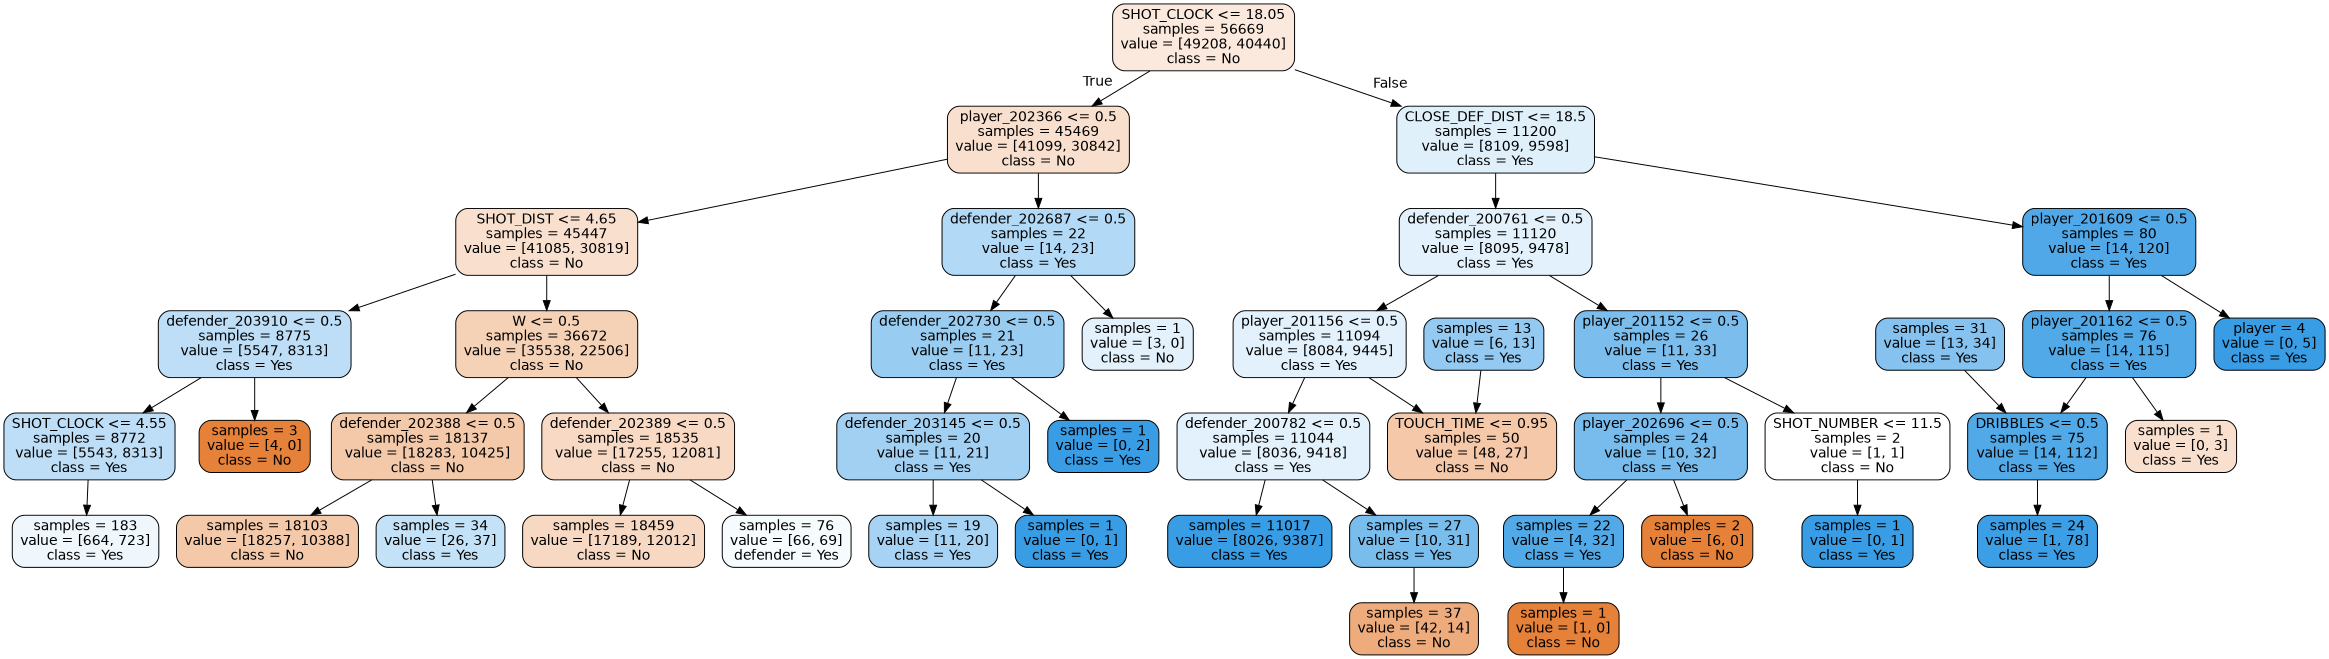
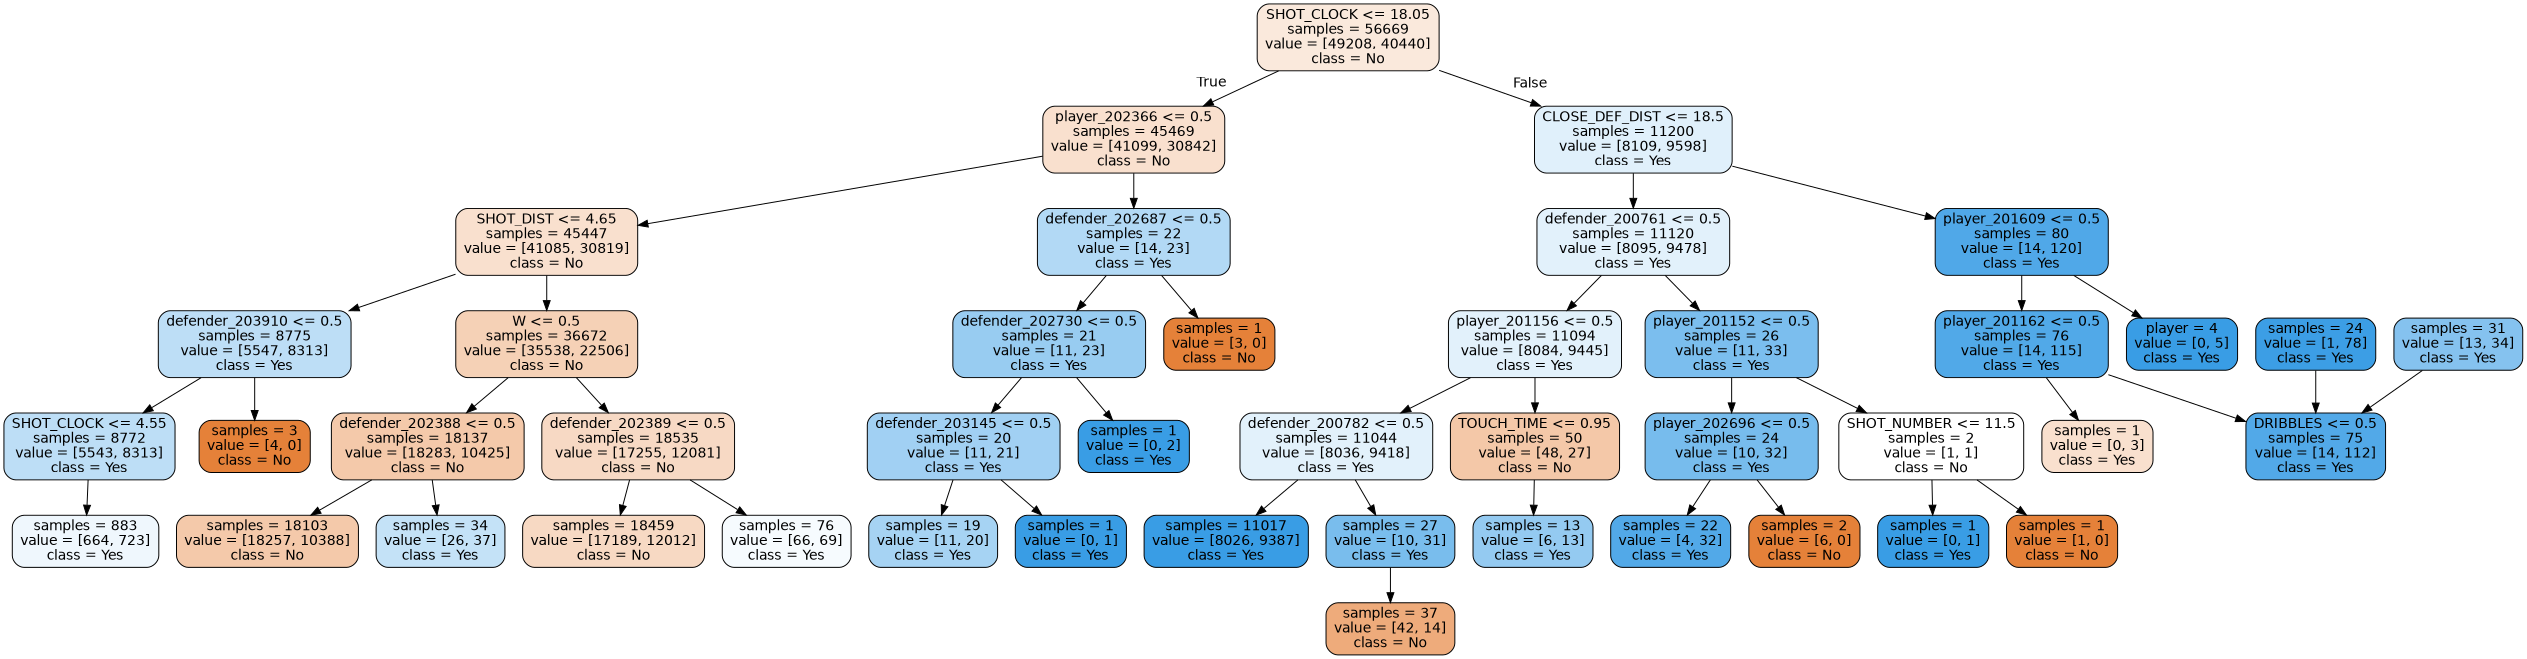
  digraph {
    node [color=black fillcolor="#399de5" fontname=helvetica shape=box style="filled, rounded"]
    edge [fontname=helvetica]
    n1 [fillcolor="#fae9dc" label="SHOT_CLOCK <= 18.05\nsamples = 56669\nvalue = [49208, 40440]\nclass = No"]
    n2 [fillcolor="#f9e0ce" label="player_202366 <= 0.5\nsamples = 45469\nvalue = [41099, 30842]\nclass = No"]
    n3 [fillcolor="#e0f0fb" label="CLOSE_DEF_DIST <= 18.5\nsamples = 11200\nvalue = [8109, 9598]\nclass = Yes"]
    n4 [fillcolor="#f9e0ce" label="SHOT_DIST <= 4.65\nsamples = 45447\nvalue = [41085, 30819]\nclass = No"]
    n5 [fillcolor="#b2d9f5" label="defender_202687 <= 0.5\nsamples = 22\nvalue = [14, 23]\nclass = Yes"]
    n6 [fillcolor="#e2f1fb" label="defender_200761 <= 0.5\nsamples = 11120\nvalue = [8095, 9478]\nclass = Yes"]
    n7 [fillcolor="#50a8e8" label="player_201609 <= 0.5\nsamples = 80\nvalue = [14, 120]\nclass = Yes"]
    n8 [fillcolor="#bddef6" label="defender_203910 <= 0.5\nsamples = 8775\nvalue = [5547, 8313]\nclass = Yes"]
    n9 [fillcolor="#f5d1b6" label="W <= 0.5\nsamples = 36672\nvalue = [35538, 22506]\nclass = No"]
    n10 [fillcolor="#98ccf1" label="defender_202730 <= 0.5\nsamples = 21\nvalue = [11, 23]\nclass = Yes"]
-   n11 [fillcolor="#e2f1fb" label="samples = 1\nvalue = [3, 0]\nclass = No"]
+   n11 [fillcolor="#e58139" label="samples = 1\nvalue = [3, 0]\nclass = No"]
    n12 [fillcolor="#bddef6" label="SHOT_CLOCK <= 4.55\nsamples = 8772\nvalue = [5543, 8313]\nclass = Yes"]
    n13 [fillcolor="#e58139" label="samples = 3\nvalue = [4, 0]\nclass = No"]
    n14 [fillcolor="#f4c9aa" label="defender_202388 <= 0.5\nsamples = 18137\nvalue = [18283, 10425]\nclass = No"]
    n15 [fillcolor="#f7d9c4" label="defender_202389 <= 0.5\nsamples = 18535\nvalue = [17255, 12081]\nclass = No"]
-   n16 [fillcolor="#eff7fd" label="samples = 183\nvalue = [664, 723]\nclass = Yes"]
+   n16 [fillcolor="#eff7fd" label="samples = 883\nvalue = [664, 723]\nclass = Yes"]
    n17 [fillcolor="#f4c9aa" label="samples = 18103\nvalue = [18257, 10388]\nclass = No"]
    n18 [fillcolor="#c4e2f7" label="samples = 34\nvalue = [26, 37]\nclass = Yes"]
    n19 [fillcolor="#f7d9c3" label="samples = 18459\nvalue = [17189, 12012]\nclass = No"]
-   n20 [fillcolor="#f6fbfe" label="samples = 76\nvalue = [66, 69]\ndefender = Yes"]
+   n20 [fillcolor="#f6fbfe" label="samples = 76\nvalue = [66, 69]\nclass = Yes"]
    n21 [fillcolor="#a1d0f3" label="defender_203145 <= 0.5\nsamples = 20\nvalue = [11, 21]\nclass = Yes"]
    n22 [label="samples = 1\nvalue = [0, 2]\nclass = Yes"]
    n23 [fillcolor="#a6d3f3" label="samples = 19\nvalue = [11, 20]\nclass = Yes"]
    n24 [label="samples = 1\nvalue = [0, 1]\nclass = Yes"]
    n25 [fillcolor="#e2f1fb" label="player_201156 <= 0.5\nsamples = 11094\nvalue = [8084, 9445]\nclass = Yes"]
    n26 [fillcolor="#7bbeee" label="player_201152 <= 0.5\nsamples = 26\nvalue = [11, 33]\nclass = Yes"]
    n27 [fillcolor="#51a9e8" label="player_201162 <= 0.5\nsamples = 76\nvalue = [14, 115]\nclass = Yes"]
    n28 [label="player = 4\nvalue = [0, 5]\nclass = Yes"]
    n29 [fillcolor="#e2f1fb" label="defender_200782 <= 0.5\nsamples = 11044\nvalue = [8036, 9418]\nclass = Yes"]
    n30 [fillcolor="#f4c8a8" label="TOUCH_TIME <= 0.95\nsamples = 50\nvalue = [48, 27]\nclass = No"]
    n31 [fillcolor="#77bced" label="player_202696 <= 0.5\nsamples = 24\nvalue = [10, 32]\nclass = Yes"]
    n32 [fillcolor="#ffffff" label="SHOT_NUMBER <= 11.5\nsamples = 2\nvalue = [1, 1]\nclass = No"]
    n33 [label="samples = 11017\nvalue = [8026, 9387]\nclass = Yes"]
    n34 [fillcolor="#79bded" label="samples = 27\nvalue = [10, 31]\nclass = Yes"]
    n35 [fillcolor="#94caf1" label="samples = 13\nvalue = [6, 13]\nclass = Yes"]
    n36 [fillcolor="#eeab7b" label="samples = 37\nvalue = [42, 14]\nclass = No"]
    n37 [fillcolor="#52a9e8" label="samples = 22\nvalue = [4, 32]\nclass = Yes"]
    n38 [fillcolor="#e58139" label="samples = 2\nvalue = [6, 0]\nclass = No"]
    n39 [label="samples = 1\nvalue = [0, 1]\nclass = Yes"]
    n40 [fillcolor="#e58139" label="samples = 1\nvalue = [1, 0]\nclass = No"]
    n41 [fillcolor="#52a9e8" label="DRIBBLES <= 0.5\nsamples = 75\nvalue = [14, 112]\nclass = Yes"]
    n42 [fillcolor="#f9e0ce" label="samples = 1\nvalue = [0, 3]\nclass = Yes"]
    n43 [fillcolor="#3c9ee5" label="samples = 24\nvalue = [1, 78]\nclass = Yes"]
    n44 [fillcolor="#85c2ef" label="samples = 31\nvalue = [13, 34]\nclass = Yes"]
    n1 -> n2 [headlabel=True labelangle=45 labeldistance=2.5]
    n1 -> n3 [headlabel=False labelangle=-45 labeldistance=2.5]
    n2 -> n4
    n2 -> n5
    n3 -> n6
    n3 -> n7
    n4 -> n8
    n4 -> n9
    n5 -> n10
    n5 -> n11
    n6 -> n25
    n6 -> n26
    n7 -> n27
    n7 -> n28
    n8 -> n12
    n8 -> n13
    n9 -> n14
    n9 -> n15
    n10 -> n21
    n10 -> n22
    n12 -> n16
    n14 -> n17
    n14 -> n18
    n15 -> n19
    n15 -> n20
    n21 -> n23
    n21 -> n24
    n25 -> n29
    n25 -> n30
    n26 -> n31
    n26 -> n32
    n27 -> n41
    n27 -> n42
    n29 -> n33
    n29 -> n34
-   n35 -> n30
+   n30 -> n35
    n31 -> n37
    n31 -> n38
    n32 -> n39
-   n37 -> n40
+   n32 -> n40
    n34 -> n36
-   n41 -> n43
+   n43 -> n41
    n44 -> n41
  }
